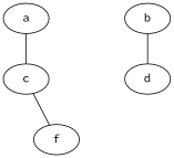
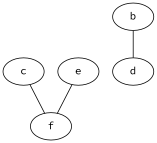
  strict graph {
    fontname="Source Code Pro"
    node [fontname="Source Code Pro"]
    edge [fontname="Source Code Pro"]
-   a
    c
    b
    d
    f
-   a -- c
+   e
    c -- f
    b -- d
+   e -- f
  }
